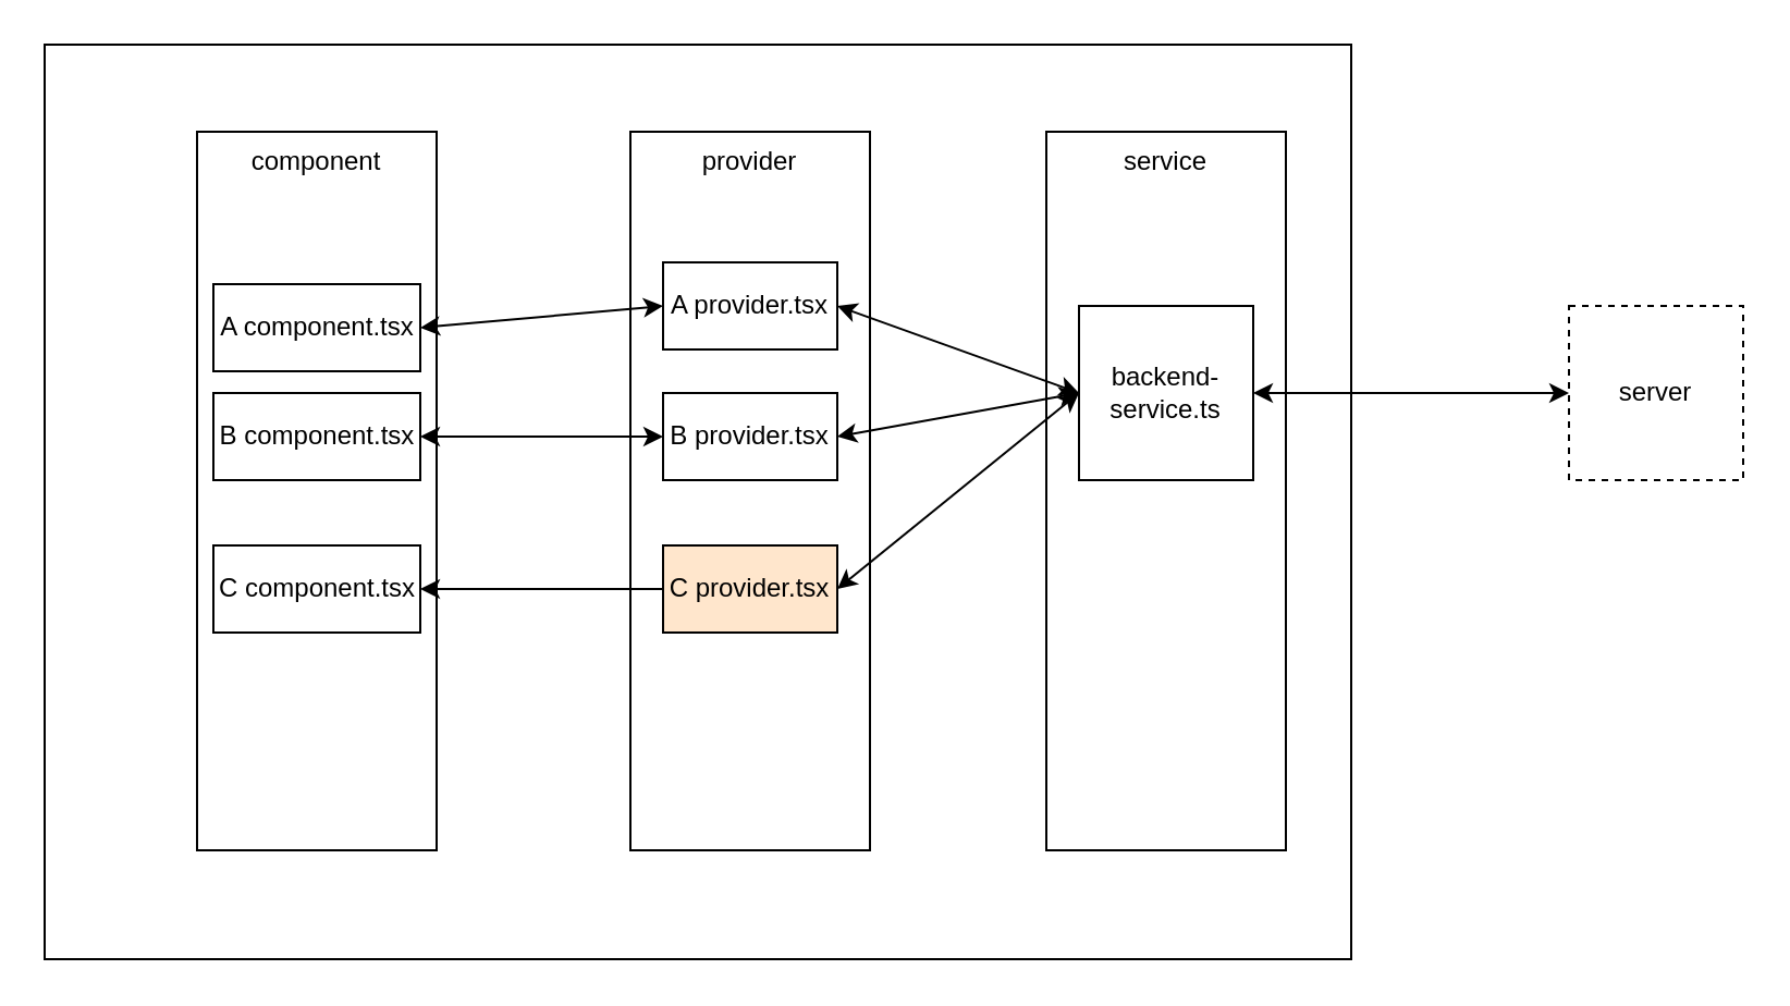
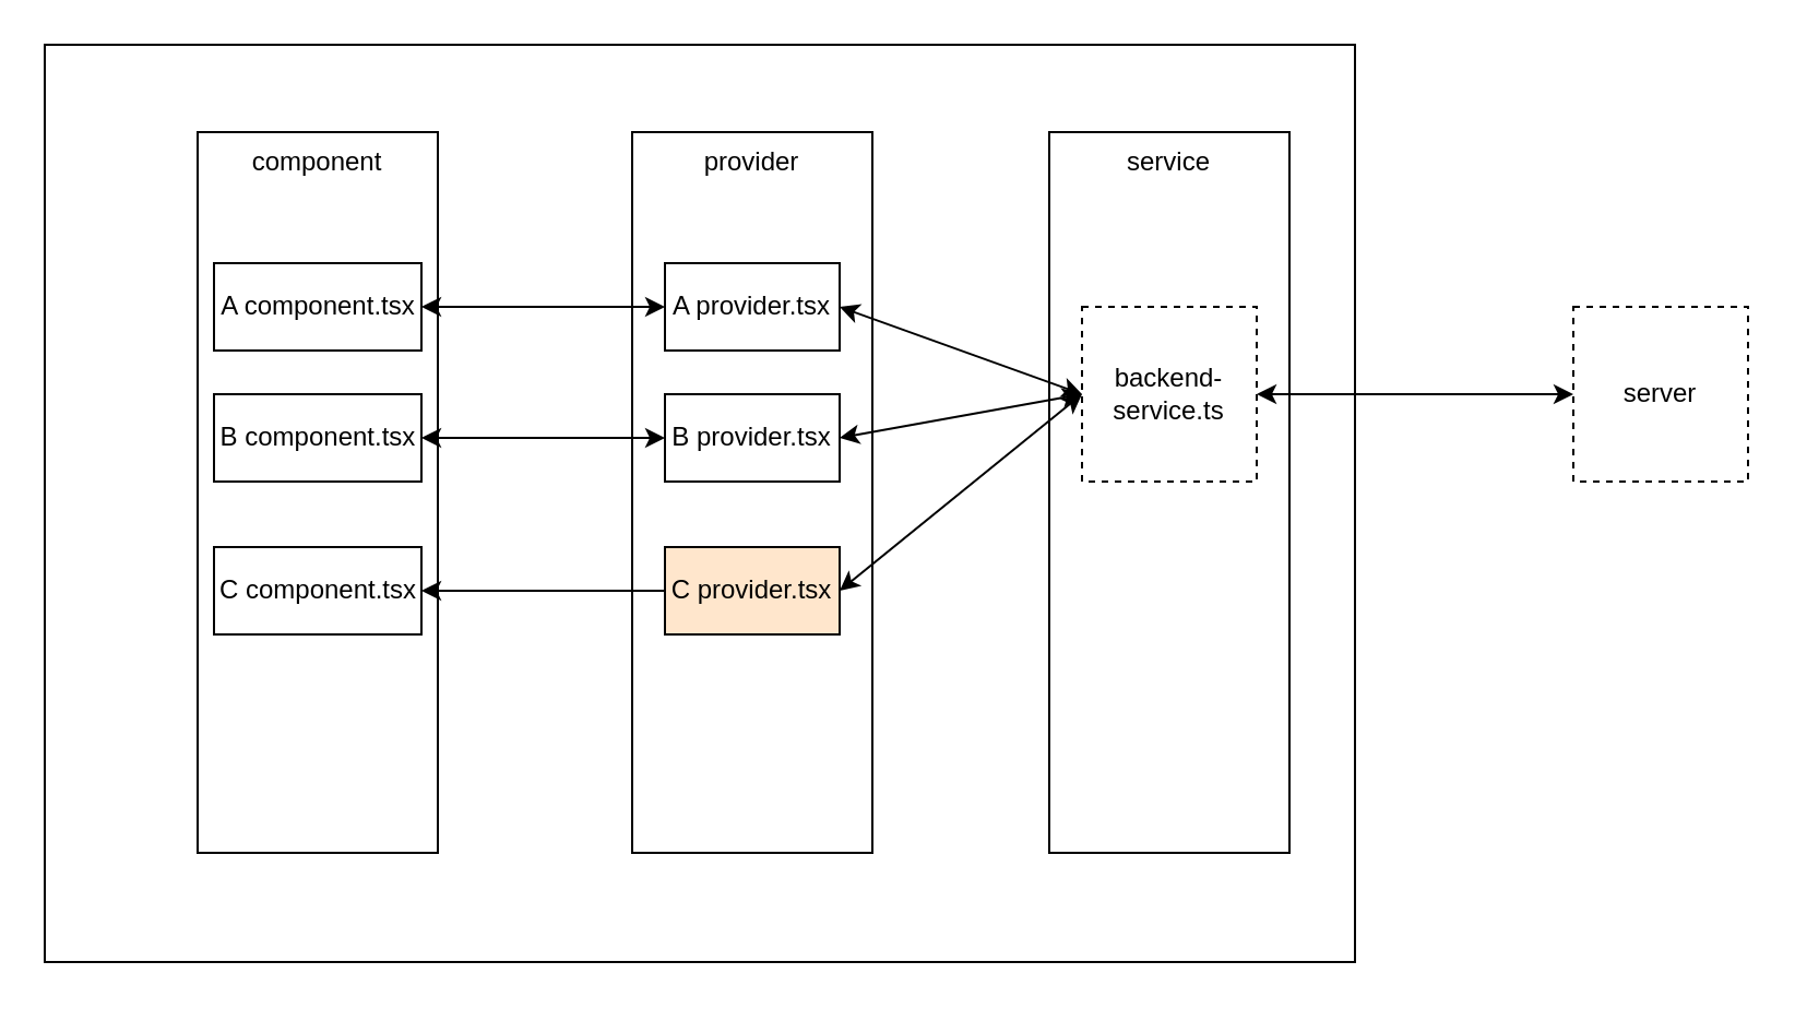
  <mxCell id="0" />
  <mxCell id="1" parent="0" />
  <mxCell id="2" value="" style="whiteSpace=wrap;html=1;" vertex="1" parent="1"><mxGeometry x="20" y="20" width="600" height="420" as="geometry" /></mxCell>
  <mxCell id="3" value="server" style="whiteSpace=wrap;html=1;aspect=fixed;dashed=1;" vertex="1" parent="1"><mxGeometry x="720" y="140" width="80" height="80" as="geometry" /></mxCell>
  <mxCell id="4" value="" style="group" vertex="1" connectable="0" parent="1"><mxGeometry x="480" y="60" width="110" height="330" as="geometry" /></mxCell>
  <mxCell id="5" value="service" style="whiteSpace=wrap;html=1;imageAspect=1;verticalAlign=top;" vertex="1" parent="4"><mxGeometry width="110" height="330" as="geometry" /></mxCell>
- <mxCell id="6" value="backend-service.ts" style="whiteSpace=wrap;html=1;aspect=fixed;" vertex="1" parent="4"><mxGeometry x="15" y="80" width="80" height="80" as="geometry" /></mxCell>
+ <mxCell id="6" value="backend-service.ts" style="whiteSpace=wrap;html=1;aspect=fixed;dashed=1;" vertex="1" parent="4"><mxGeometry x="15" y="80" width="80" height="80" as="geometry" /></mxCell>
  <mxCell id="7" value="" style="group" vertex="1" connectable="0" parent="1"><mxGeometry x="289" y="60" width="110" height="330" as="geometry" /></mxCell>
  <mxCell id="8" value="" style="group" vertex="1" connectable="0" parent="7"><mxGeometry width="110" height="330" as="geometry" /></mxCell>
  <mxCell id="9" value="provider" style="whiteSpace=wrap;html=1;imageAspect=1;verticalAlign=top;" vertex="1" parent="8"><mxGeometry width="110" height="330" as="geometry" /></mxCell>
  <mxCell id="10" value="A provider.tsx" style="whiteSpace=wrap;html=1;" vertex="1" parent="8"><mxGeometry x="15" y="60" width="80" height="40" as="geometry" /></mxCell>
  <mxCell id="11" value="C provider.tsx" style="whiteSpace=wrap;html=1;fillColor=#ffe6cc;" vertex="1" parent="8"><mxGeometry x="15" y="190" width="80" height="40" as="geometry" /></mxCell>
  <mxCell id="12" value="B provider.tsx" style="whiteSpace=wrap;html=1;" vertex="1" parent="8"><mxGeometry x="15" y="120" width="80" height="40" as="geometry" /></mxCell>
  <mxCell id="13" value="" style="group" vertex="1" connectable="0" parent="1"><mxGeometry x="90" y="60" width="110" height="330" as="geometry" /></mxCell>
  <mxCell id="14" value="component" style="whiteSpace=wrap;html=1;imageAspect=1;verticalAlign=top;" vertex="1" parent="13"><mxGeometry width="110" height="330" as="geometry" /></mxCell>
- <mxCell id="15" value="A component.tsx" style="whiteSpace=wrap;html=1;" vertex="1" parent="13"><mxGeometry x="7.5" y="70" width="95" height="40" as="geometry" /></mxCell>
+ <mxCell id="15" value="A component.tsx" style="whiteSpace=wrap;html=1;" vertex="1" parent="13"><mxGeometry x="7.5" y="60" width="95" height="40" as="geometry" /></mxCell>
  <mxCell id="16" value="C component.tsx" style="whiteSpace=wrap;html=1;" vertex="1" parent="13"><mxGeometry x="7.5" y="190" width="95" height="40" as="geometry" /></mxCell>
  <mxCell id="17" value="B component.tsx" style="whiteSpace=wrap;html=1;" vertex="1" parent="13"><mxGeometry x="7.5" y="120" width="95" height="40" as="geometry" /></mxCell>
  <mxCell id="18" value="" style="endArrow=classic;startArrow=classic;html=1;entryX=0;entryY=0.5;entryDx=0;entryDy=0;exitX=1;exitY=0.5;exitDx=0;exitDy=0;" edge="1" parent="1" source="6" target="3"><mxGeometry width="50" height="50" relative="1" as="geometry"><mxPoint x="390" y="210" as="sourcePoint" /><mxPoint x="440" y="160" as="targetPoint" /></mxGeometry></mxCell>
  <mxCell id="19" value="" style="endArrow=classic;startArrow=classic;html=1;entryX=0;entryY=0.5;entryDx=0;entryDy=0;exitX=1;exitY=0.5;exitDx=0;exitDy=0;" edge="1" parent="1" source="10" target="6"><mxGeometry width="50" height="50" relative="1" as="geometry"><mxPoint x="585" y="190" as="sourcePoint" /><mxPoint x="730" y="190" as="targetPoint" /></mxGeometry></mxCell>
  <mxCell id="20" value="" style="endArrow=classic;startArrow=classic;html=1;entryX=0;entryY=0.5;entryDx=0;entryDy=0;exitX=1;exitY=0.5;exitDx=0;exitDy=0;" edge="1" parent="1" source="12" target="6"><mxGeometry width="50" height="50" relative="1" as="geometry"><mxPoint x="394" y="150" as="sourcePoint" /><mxPoint x="505" y="190" as="targetPoint" /></mxGeometry></mxCell>
  <mxCell id="21" value="" style="endArrow=classic;startArrow=classic;html=1;entryX=0;entryY=0.5;entryDx=0;entryDy=0;exitX=1;exitY=0.5;exitDx=0;exitDy=0;" edge="1" parent="1" source="11" target="6"><mxGeometry width="50" height="50" relative="1" as="geometry"><mxPoint x="394" y="210" as="sourcePoint" /><mxPoint x="505" y="190" as="targetPoint" /></mxGeometry></mxCell>
  <mxCell id="22" value="" style="endArrow=classic;startArrow=classic;html=1;entryX=0;entryY=0.5;entryDx=0;entryDy=0;exitX=1;exitY=0.5;exitDx=0;exitDy=0;" edge="1" parent="1" source="15" target="10"><mxGeometry width="50" height="50" relative="1" as="geometry"><mxPoint x="394" y="210" as="sourcePoint" /><mxPoint x="505" y="190" as="targetPoint" /></mxGeometry></mxCell>
  <mxCell id="23" value="" style="endArrow=classic;startArrow=classic;html=1;entryX=0;entryY=0.5;entryDx=0;entryDy=0;exitX=1;exitY=0.5;exitDx=0;exitDy=0;" edge="1" parent="1" source="17" target="12"><mxGeometry width="50" height="50" relative="1" as="geometry"><mxPoint x="202.5" y="150" as="sourcePoint" /><mxPoint x="314" y="150" as="targetPoint" /></mxGeometry></mxCell>
  <mxCell id="24" value="" style="endArrow=none;startArrow=classic;html=1;entryX=0;entryY=0.5;entryDx=0;entryDy=0;exitX=1;exitY=0.5;exitDx=0;exitDy=0;" edge="1" parent="1" source="16" target="11"><mxGeometry width="50" height="50" relative="1" as="geometry"><mxPoint x="202.5" y="210" as="sourcePoint" /><mxPoint x="314" y="210" as="targetPoint" /></mxGeometry></mxCell>
